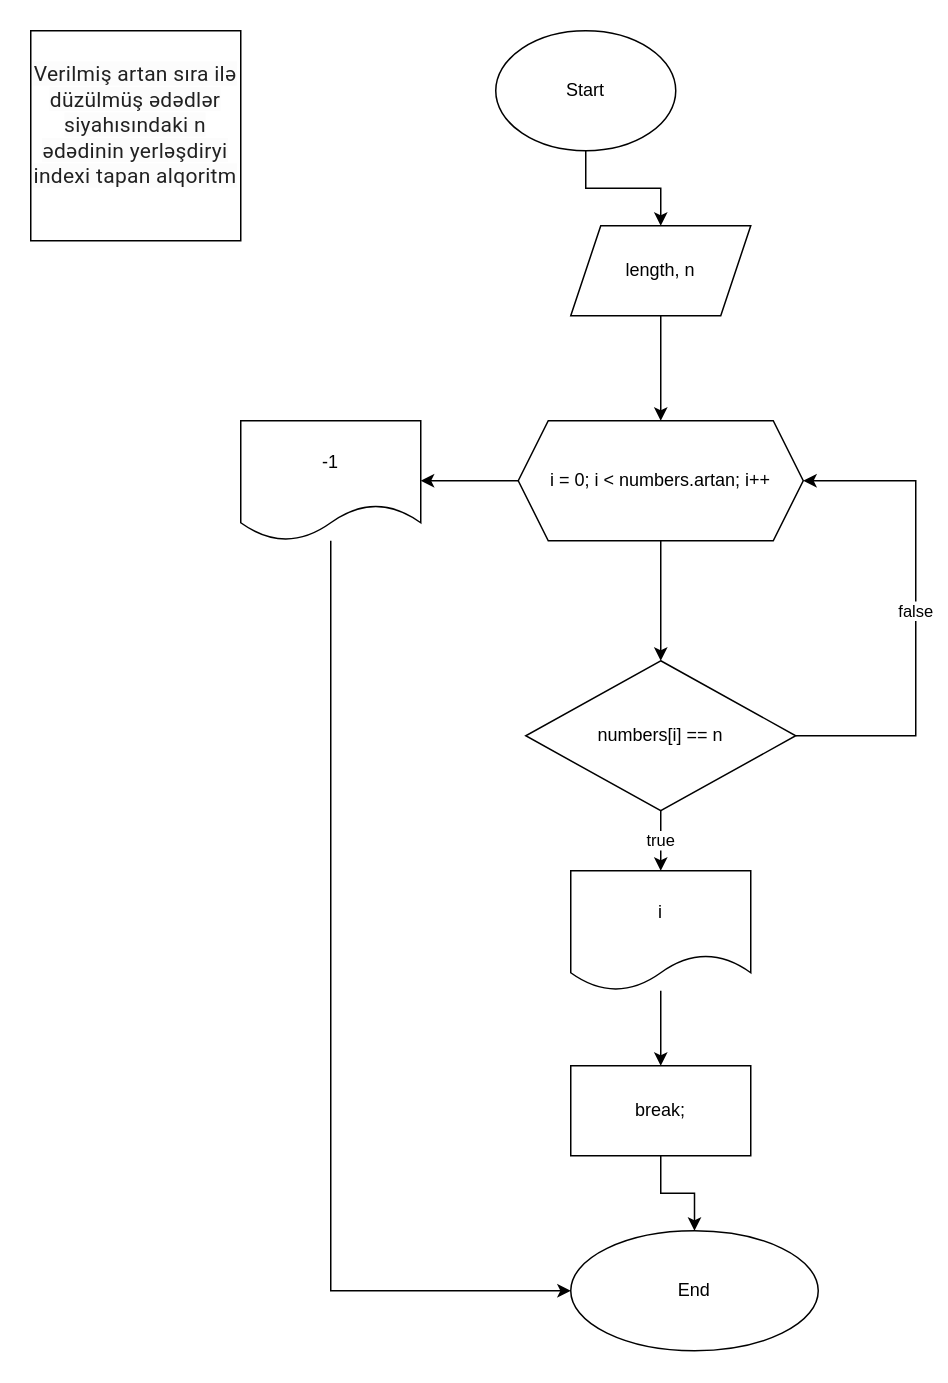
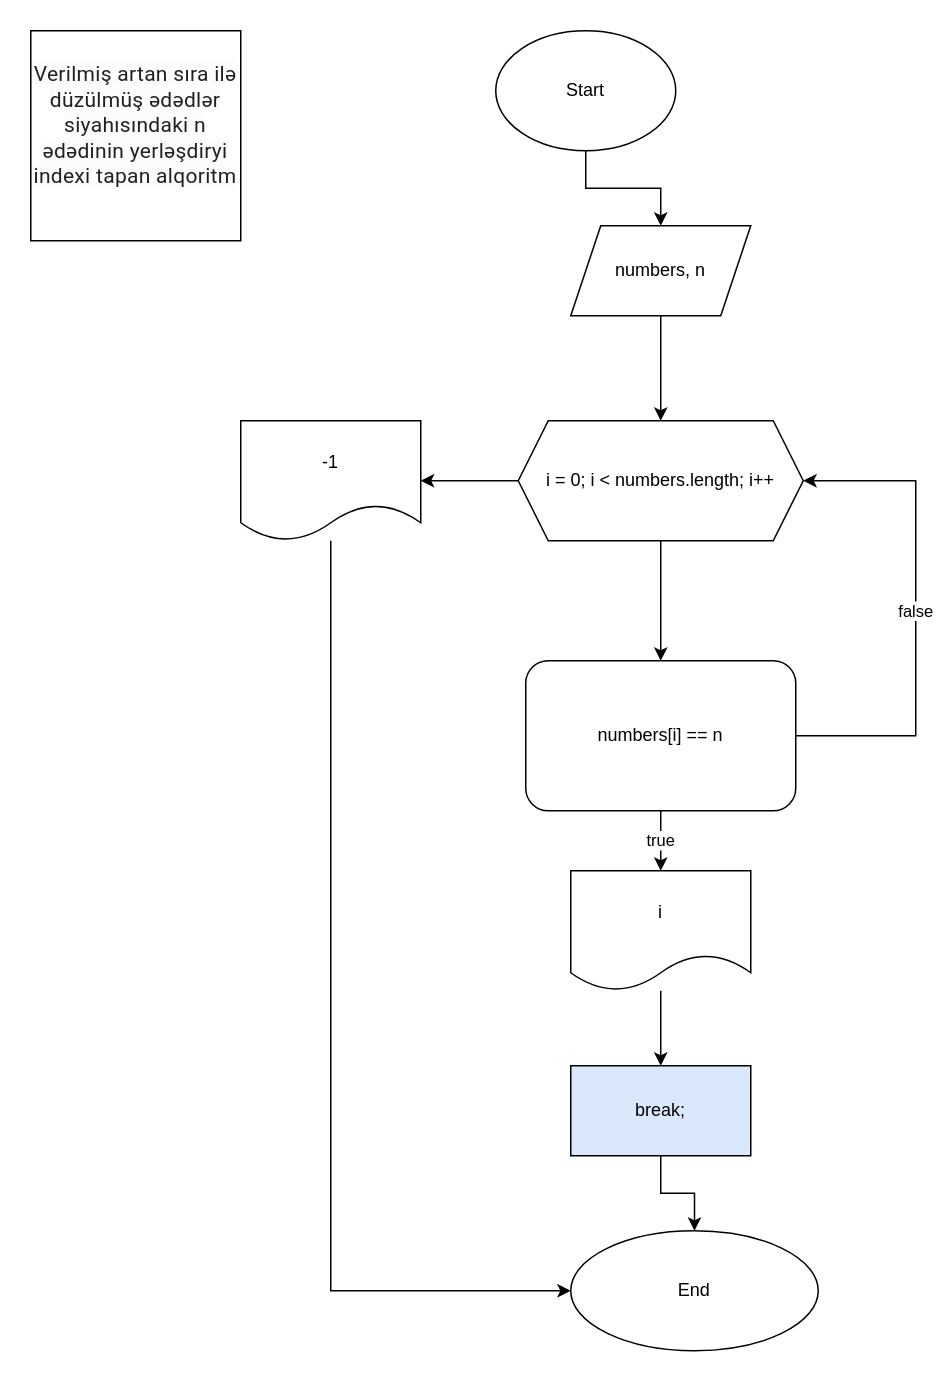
  <mxCell id="0" />
  <mxCell id="1" parent="0" />
  <mxCell id="2" value="&#10;&lt;span style=&quot;color: rgba(0, 0, 0, 0.87); font-family: Roboto, Arial, sans-serif; font-size: 14px; font-style: normal; font-variant-ligatures: normal; font-variant-caps: normal; font-weight: 400; letter-spacing: 0.2px; orphans: 2; text-align: justify; text-indent: 0px; text-transform: none; widows: 2; word-spacing: 0px; -webkit-text-stroke-width: 0px; background-color: rgb(252, 252, 252); text-decoration-thickness: initial; text-decoration-style: initial; text-decoration-color: initial; float: none; display: inline !important;&quot;&gt;Verilmiş artan sıra ilə düzülmüş ədədlər siyahısındaki n ədədinin yerləşdiryi indexi tapan alqoritm&lt;/span&gt;&#10;&#10;" style="whiteSpace=wrap;html=1;aspect=fixed;" vertex="1" parent="1"><mxGeometry x="20" y="20" width="140" height="140" as="geometry" /></mxCell>
  <mxCell id="3" value="" style="edgeStyle=orthogonalEdgeStyle;rounded=0;orthogonalLoop=1;jettySize=auto;html=1;" edge="1" parent="1" source="4" target="6"><mxGeometry relative="1" as="geometry" /></mxCell>
  <mxCell id="4" value="Start" style="ellipse;whiteSpace=wrap;html=1;" vertex="1" parent="1"><mxGeometry x="330" y="20" width="120" height="80" as="geometry" /></mxCell>
  <mxCell id="5" value="" style="edgeStyle=orthogonalEdgeStyle;rounded=0;orthogonalLoop=1;jettySize=auto;html=1;" edge="1" parent="1" source="6" target="9"><mxGeometry relative="1" as="geometry" /></mxCell>
- <mxCell id="6" value="length, n" style="shape=parallelogram;perimeter=parallelogramPerimeter;whiteSpace=wrap;html=1;fixedSize=1;" vertex="1" parent="1"><mxGeometry x="380" y="150" width="120" height="60" as="geometry" /></mxCell>
+ <mxCell id="6" value="numbers, n" style="shape=parallelogram;perimeter=parallelogramPerimeter;whiteSpace=wrap;html=1;fixedSize=1;" vertex="1" parent="1"><mxGeometry x="380" y="150" width="120" height="60" as="geometry" /></mxCell>
  <mxCell id="7" value="" style="edgeStyle=orthogonalEdgeStyle;rounded=0;orthogonalLoop=1;jettySize=auto;html=1;" edge="1" parent="1" source="9" target="12"><mxGeometry relative="1" as="geometry" /></mxCell>
  <mxCell id="8" value="" style="edgeStyle=orthogonalEdgeStyle;rounded=0;orthogonalLoop=1;jettySize=auto;html=1;" edge="1" parent="1" source="9" target="19"><mxGeometry relative="1" as="geometry" /></mxCell>
- <mxCell id="9" value="i = 0; i &amp;lt; numbers.artan; i++" style="shape=hexagon;perimeter=hexagonPerimeter2;whiteSpace=wrap;html=1;fixedSize=1;" vertex="1" parent="1"><mxGeometry x="345" y="280" width="190" height="80" as="geometry" /></mxCell>
+ <mxCell id="9" value="i = 0; i &amp;lt; numbers.length; i++" style="shape=hexagon;perimeter=hexagonPerimeter2;whiteSpace=wrap;html=1;fixedSize=1;" vertex="1" parent="1"><mxGeometry x="345" y="280" width="190" height="80" as="geometry" /></mxCell>
  <mxCell id="10" value="true" style="edgeStyle=orthogonalEdgeStyle;rounded=0;orthogonalLoop=1;jettySize=auto;html=1;" edge="1" parent="1" source="12" target="14"><mxGeometry relative="1" as="geometry" /></mxCell>
  <mxCell id="11" value="false" style="edgeStyle=orthogonalEdgeStyle;rounded=0;orthogonalLoop=1;jettySize=auto;html=1;entryX=1;entryY=0.5;entryDx=0;entryDy=0;" edge="1" parent="1" source="12" target="9"><mxGeometry relative="1" as="geometry"><Array as="points"><mxPoint x="610" y="490" /><mxPoint x="610" y="320" /></Array></mxGeometry></mxCell>
- <mxCell id="12" value="numbers[i] == n" style="rhombus;whiteSpace=wrap;html=1;" vertex="1" parent="1"><mxGeometry x="350" y="440" width="180" height="100" as="geometry" /></mxCell>
+ <mxCell id="12" value="numbers[i] == n" style="whiteSpace=wrap;html=1;rounded=1;" vertex="1" parent="1"><mxGeometry x="350" y="440" width="180" height="100" as="geometry" /></mxCell>
  <mxCell id="13" value="" style="edgeStyle=orthogonalEdgeStyle;rounded=0;orthogonalLoop=1;jettySize=auto;html=1;" edge="1" parent="1" source="14" target="16"><mxGeometry relative="1" as="geometry" /></mxCell>
  <mxCell id="14" value="i" style="shape=document;whiteSpace=wrap;html=1;boundedLbl=1;" vertex="1" parent="1"><mxGeometry x="380" y="580" width="120" height="80" as="geometry" /></mxCell>
  <mxCell id="15" value="" style="edgeStyle=orthogonalEdgeStyle;rounded=0;orthogonalLoop=1;jettySize=auto;html=1;" edge="1" parent="1" source="16" target="17"><mxGeometry relative="1" as="geometry" /></mxCell>
- <mxCell id="16" value="break;" style="whiteSpace=wrap;html=1;" vertex="1" parent="1"><mxGeometry x="380" y="710" width="120" height="60" as="geometry" /></mxCell>
+ <mxCell id="16" value="break;" style="whiteSpace=wrap;html=1;fillColor=#dae8fc;" vertex="1" parent="1"><mxGeometry x="380" y="710" width="120" height="60" as="geometry" /></mxCell>
  <mxCell id="17" value="End" style="ellipse;whiteSpace=wrap;html=1;" vertex="1" parent="1"><mxGeometry x="380" y="820" width="165" height="80" as="geometry" /></mxCell>
  <mxCell id="18" style="edgeStyle=orthogonalEdgeStyle;rounded=0;orthogonalLoop=1;jettySize=auto;html=1;entryX=0;entryY=0.5;entryDx=0;entryDy=0;" edge="1" parent="1" source="19" target="17"><mxGeometry relative="1" as="geometry"><Array as="points"><mxPoint x="220" y="860" /></Array></mxGeometry></mxCell>
  <mxCell id="19" value="-1" style="shape=document;whiteSpace=wrap;html=1;boundedLbl=1;" vertex="1" parent="1"><mxGeometry x="160" y="280" width="120" height="80" as="geometry" /></mxCell>
